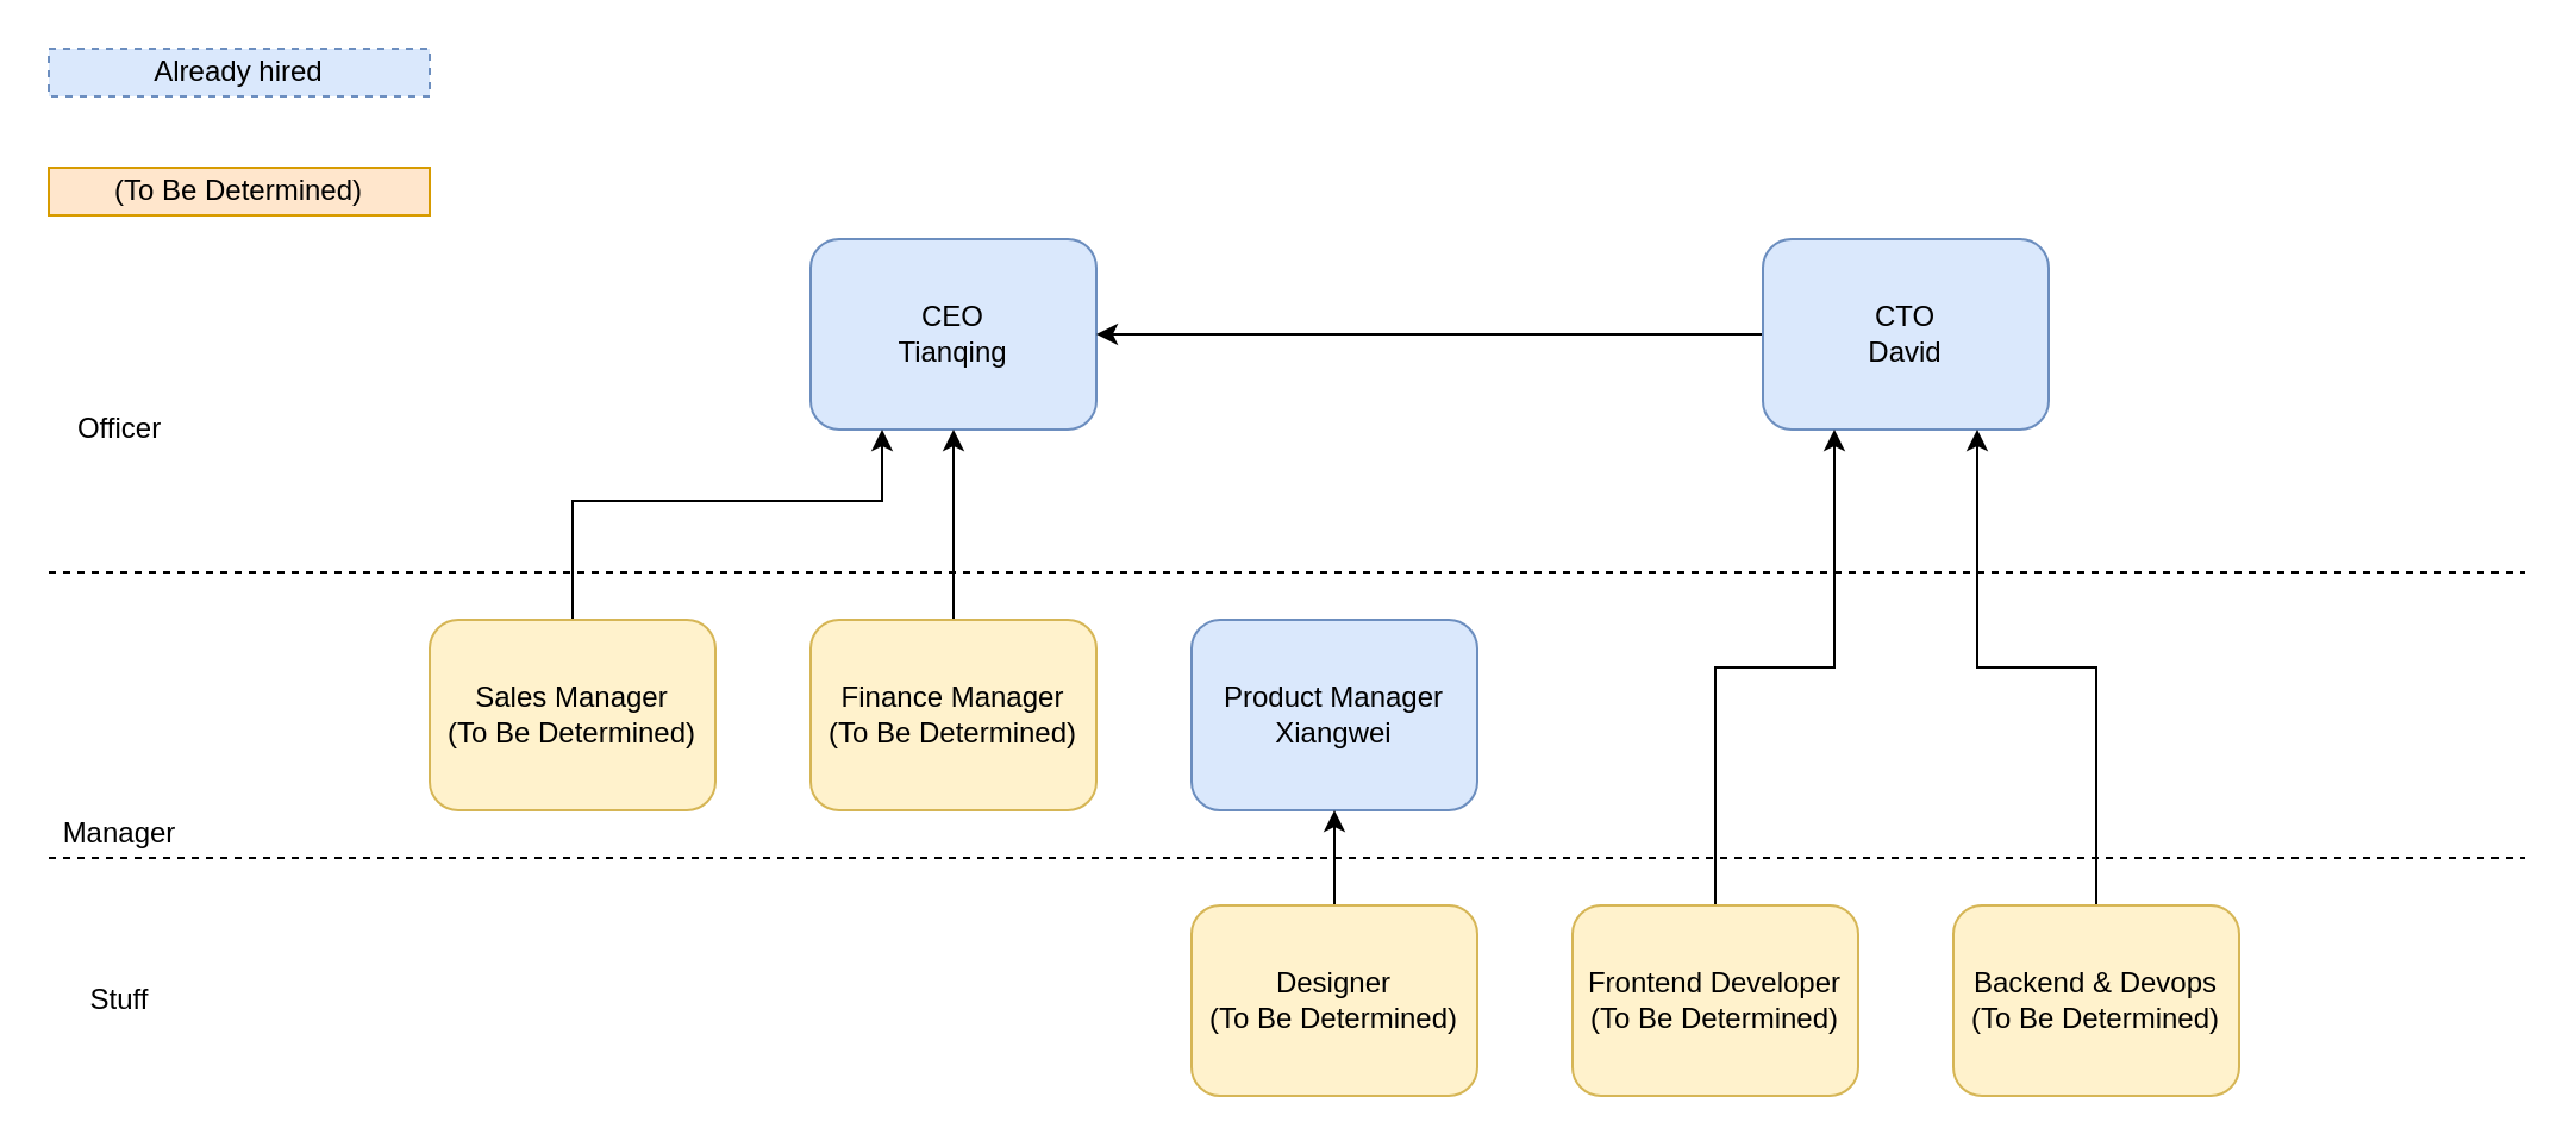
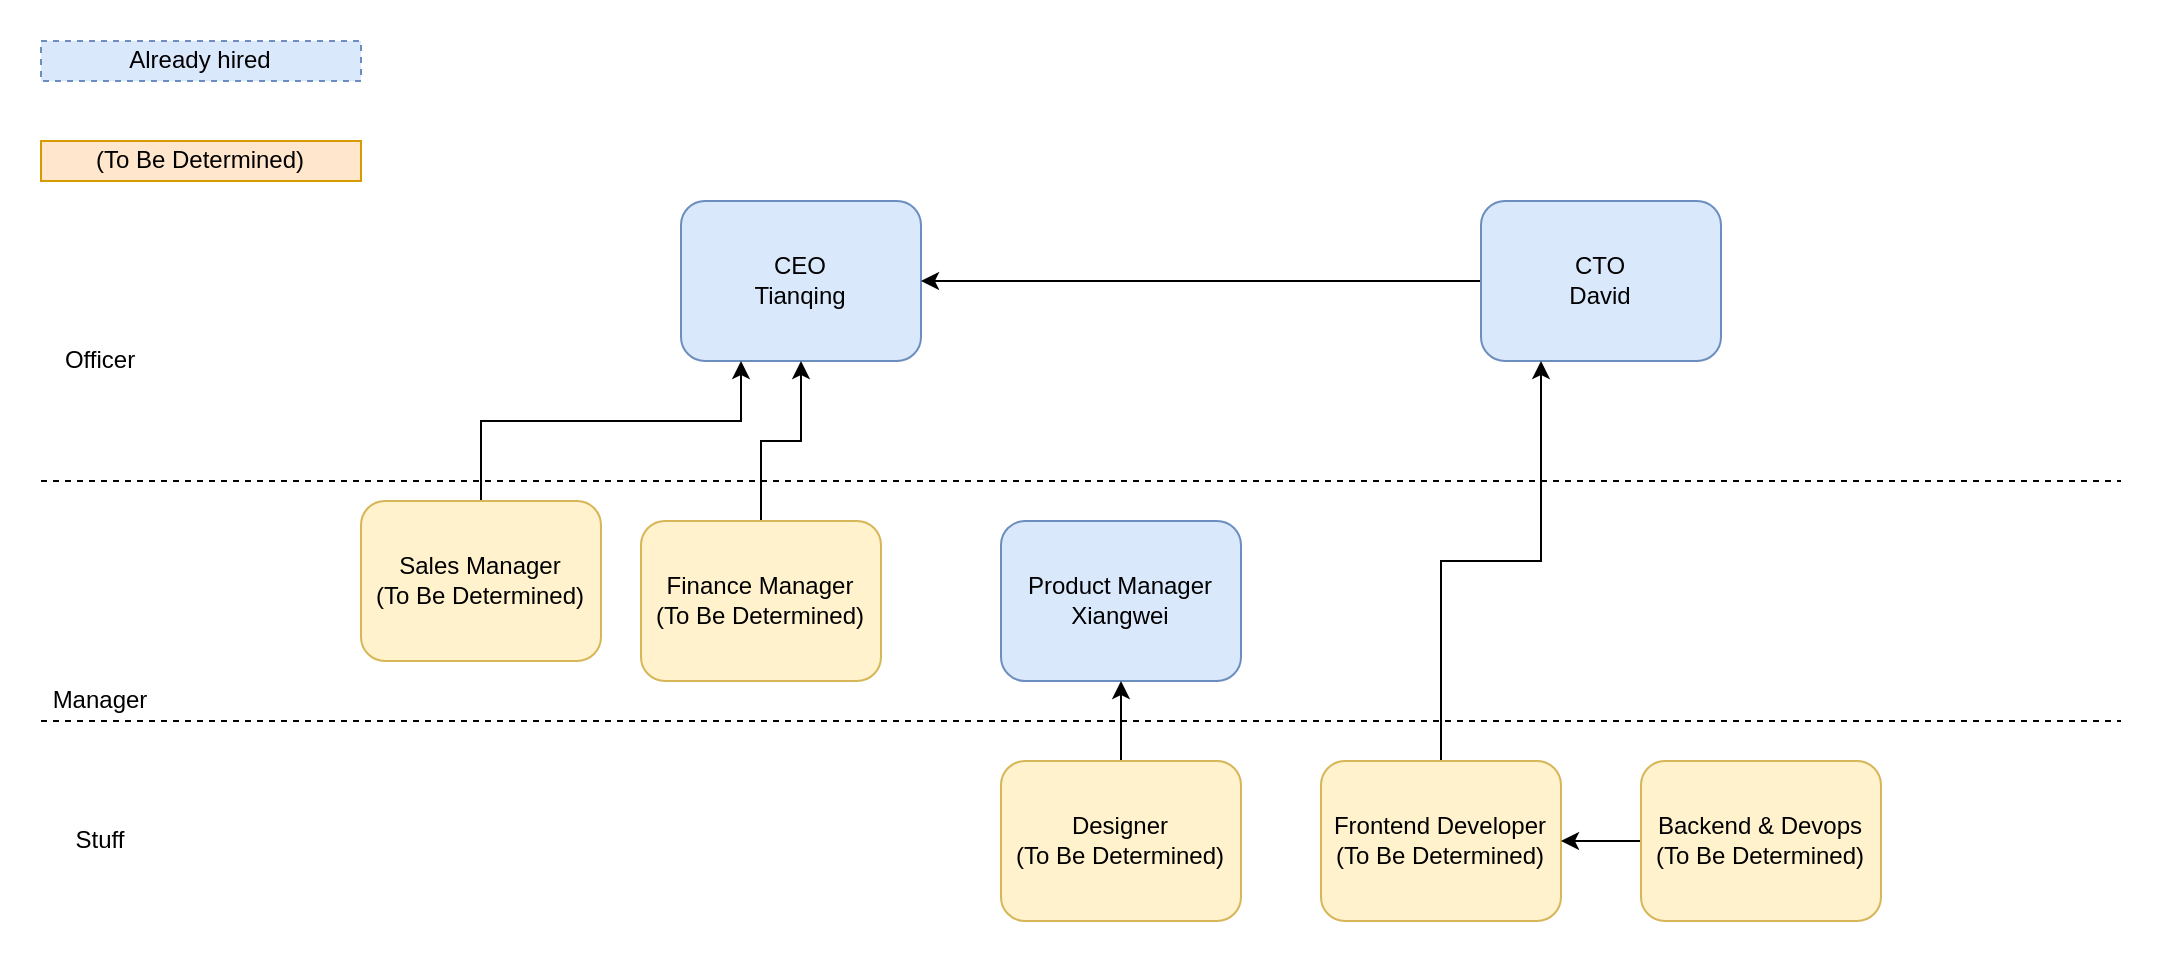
  <mxCell id="0" />
  <mxCell id="1" parent="0" />
  <mxCell id="2" value="CEO&lt;br&gt;Tianqing" style="rounded=1;whiteSpace=wrap;html=1;fillColor=#dae8fc;strokeColor=#6c8ebf;" vertex="1" parent="1"><mxGeometry x="340" y="100" width="120" height="80" as="geometry" /></mxCell>
  <mxCell id="3" style="edgeStyle=orthogonalEdgeStyle;rounded=0;orthogonalLoop=1;jettySize=auto;html=1;entryX=0.25;entryY=1;entryDx=0;entryDy=0;" edge="1" parent="1" source="4" target="2"><mxGeometry relative="1" as="geometry"><Array as="points"><mxPoint x="240" y="210" /><mxPoint x="370" y="210" /></Array></mxGeometry></mxCell>
- <mxCell id="4" value="Sales Manager&lt;br&gt;(To Be Determined)" style="rounded=1;whiteSpace=wrap;html=1;fillColor=#fff2cc;strokeColor=#d6b656;" vertex="1" parent="1"><mxGeometry x="180" y="260" width="120" height="80" as="geometry" /></mxCell>
+ <mxCell id="4" value="Sales Manager&lt;br&gt;(To Be Determined)" style="rounded=1;whiteSpace=wrap;html=1;fillColor=#fff2cc;strokeColor=#d6b656;" vertex="1" parent="1"><mxGeometry x="180" y="250" width="120" height="80" as="geometry" /></mxCell>
  <mxCell id="5" style="edgeStyle=orthogonalEdgeStyle;rounded=0;orthogonalLoop=1;jettySize=auto;html=1;entryX=0.5;entryY=1;entryDx=0;entryDy=0;" edge="1" parent="1" source="6" target="2"><mxGeometry relative="1" as="geometry" /></mxCell>
- <mxCell id="6" value="Finance Manager&lt;br&gt;(To Be Determined)" style="rounded=1;whiteSpace=wrap;html=1;fillColor=#fff2cc;strokeColor=#d6b656;" vertex="1" parent="1"><mxGeometry x="340" y="260" width="120" height="80" as="geometry" /></mxCell>
+ <mxCell id="6" value="Finance Manager&lt;br&gt;(To Be Determined)" style="rounded=1;whiteSpace=wrap;html=1;fillColor=#fff2cc;strokeColor=#d6b656;" vertex="1" parent="1"><mxGeometry x="320" y="260" width="120" height="80" as="geometry" /></mxCell>
  <mxCell id="7" value="Product Manager&lt;br&gt;Xiangwei" style="rounded=1;whiteSpace=wrap;html=1;fillColor=#dae8fc;strokeColor=#6c8ebf;" vertex="1" parent="1"><mxGeometry x="500" y="260" width="120" height="80" as="geometry" /></mxCell>
  <mxCell id="8" style="edgeStyle=orthogonalEdgeStyle;rounded=0;orthogonalLoop=1;jettySize=auto;html=1;" edge="1" parent="1" source="9" target="2"><mxGeometry relative="1" as="geometry" /></mxCell>
  <mxCell id="9" value="CTO&lt;br&gt;David" style="rounded=1;whiteSpace=wrap;html=1;fillColor=#dae8fc;strokeColor=#6c8ebf;" vertex="1" parent="1"><mxGeometry x="740" y="100" width="120" height="80" as="geometry" /></mxCell>
  <mxCell id="10" style="edgeStyle=orthogonalEdgeStyle;rounded=0;orthogonalLoop=1;jettySize=auto;html=1;entryX=0.25;entryY=1;entryDx=0;entryDy=0;" edge="1" parent="1" source="11" target="9"><mxGeometry relative="1" as="geometry" /></mxCell>
  <mxCell id="11" value="Frontend Developer&lt;br&gt;(To Be Determined)" style="rounded=1;whiteSpace=wrap;html=1;fillColor=#fff2cc;strokeColor=#d6b656;" vertex="1" parent="1"><mxGeometry x="660" y="380" width="120" height="80" as="geometry" /></mxCell>
- <mxCell id="12" style="edgeStyle=orthogonalEdgeStyle;rounded=0;orthogonalLoop=1;jettySize=auto;html=1;entryX=0.75;entryY=1;entryDx=0;entryDy=0;" edge="1" parent="1" source="13" target="9"><mxGeometry relative="1" as="geometry" /></mxCell>
+ <mxCell id="12" style="edgeStyle=orthogonalEdgeStyle;rounded=0;orthogonalLoop=1;jettySize=auto;html=1;" edge="1" parent="1" source="13" target="11"><mxGeometry relative="1" as="geometry" /></mxCell>
  <mxCell id="13" value="Backend &amp;amp; Devops&lt;br&gt;(To Be Determined)" style="rounded=1;whiteSpace=wrap;html=1;fillColor=#fff2cc;strokeColor=#d6b656;" vertex="1" parent="1"><mxGeometry x="820" y="380" width="120" height="80" as="geometry" /></mxCell>
  <mxCell id="14" style="edgeStyle=orthogonalEdgeStyle;rounded=0;orthogonalLoop=1;jettySize=auto;html=1;" edge="1" parent="1" source="15" target="7"><mxGeometry relative="1" as="geometry" /></mxCell>
  <mxCell id="15" value="Designer&lt;br&gt;(To Be Determined)" style="rounded=1;whiteSpace=wrap;html=1;fillColor=#fff2cc;strokeColor=#d6b656;" vertex="1" parent="1"><mxGeometry x="500" y="380" width="120" height="80" as="geometry" /></mxCell>
  <mxCell id="16" value="" style="endArrow=none;dashed=1;html=1;" edge="1" parent="1"><mxGeometry width="50" height="50" relative="1" as="geometry"><mxPoint x="20" y="240" as="sourcePoint" /><mxPoint x="1060" y="240" as="targetPoint" /></mxGeometry></mxCell>
  <mxCell id="17" value="" style="endArrow=none;dashed=1;html=1;" edge="1" parent="1"><mxGeometry width="50" height="50" relative="1" as="geometry"><mxPoint x="20" y="360" as="sourcePoint" /><mxPoint x="1060" y="360" as="targetPoint" /></mxGeometry></mxCell>
  <mxCell id="18" value="Officer" style="text;html=1;strokeColor=none;fillColor=none;align=center;verticalAlign=middle;whiteSpace=wrap;rounded=0;" vertex="1" parent="1"><mxGeometry x="20" y="170" width="60" height="20" as="geometry" /></mxCell>
  <mxCell id="19" value="Manager" style="text;html=1;strokeColor=none;fillColor=none;align=center;verticalAlign=middle;whiteSpace=wrap;rounded=0;" vertex="1" parent="1"><mxGeometry x="20" y="340" width="60" height="20" as="geometry" /></mxCell>
  <mxCell id="20" value="Stuff" style="text;html=1;strokeColor=none;fillColor=none;align=center;verticalAlign=middle;whiteSpace=wrap;rounded=0;" vertex="1" parent="1"><mxGeometry x="20" y="410" width="60" height="20" as="geometry" /></mxCell>
  <mxCell id="21" value="Already hired" style="rounded=0;whiteSpace=wrap;html=1;fillColor=#dae8fc;strokeColor=#6c8ebf;dashed=1;" vertex="1" parent="1"><mxGeometry x="20" y="20" width="160" height="20" as="geometry" /></mxCell>
  <mxCell id="22" value="(To Be Determined)" style="rounded=0;whiteSpace=wrap;html=1;fillColor=#ffe6cc;strokeColor=#d79b00;" vertex="1" parent="1"><mxGeometry x="20" y="70" width="160" height="20" as="geometry" /></mxCell>
